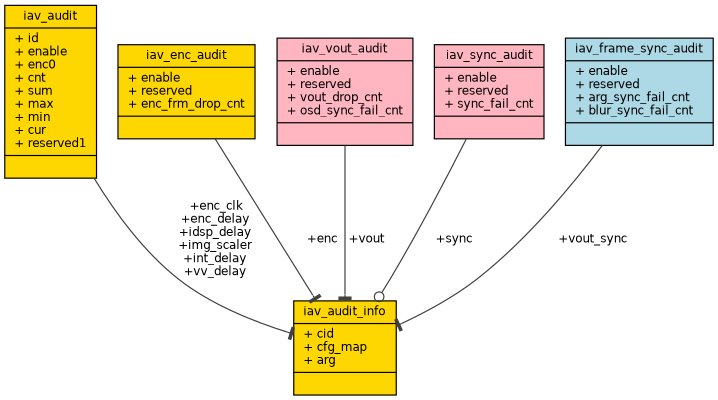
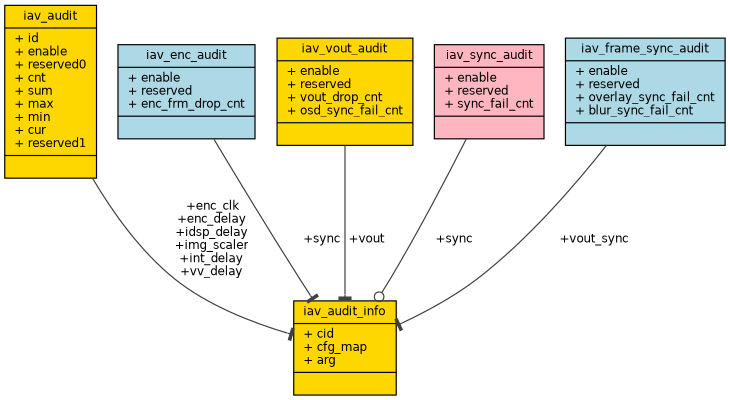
  digraph {
    node [color=black fillcolor=gold fontname=Helvetica fontsize=10 shape=record style=filled]
    edge [arrowhead=tee color=grey25 fontname=Helvetica fontsize=10 labelfontname=Helvetica labelfontsize=10 style=solid]
    n1 [fontcolor=black height=0.2 label="{iav_audit_info\n|+ cid\l+ cfg_map\l+ arg\l|}" width=0.4]
-   n2 [height=0.2 label="{iav_audit\n|+ id\l+ enable\l+ enc0\l+ cnt\l+ sum\l+ max\l+ min\l+ cur\l+ reserved1\l|}" width=0.4]
-   n3 [height=0.2 label="{iav_enc_audit\n|+ enable\l+ reserved\l+ enc_frm_drop_cnt\l|}" width=0.4]
-   n4 [fillcolor=lightpink height=0.2 label="{iav_vout_audit\n|+ enable\l+ reserved\l+ vout_drop_cnt\l+ osd_sync_fail_cnt\l|}" width=0.4]
+   n2 [height=0.2 label="{iav_audit\n|+ id\l+ enable\l+ reserved0\l+ cnt\l+ sum\l+ max\l+ min\l+ cur\l+ reserved1\l|}" width=0.4]
+   n3 [fillcolor=lightblue height=0.2 label="{iav_enc_audit\n|+ enable\l+ reserved\l+ enc_frm_drop_cnt\l|}" width=0.4]
+   n4 [height=0.2 label="{iav_vout_audit\n|+ enable\l+ reserved\l+ vout_drop_cnt\l+ osd_sync_fail_cnt\l|}" width=0.4]
    n5 [fillcolor=lightpink height=0.2 label="{iav_sync_audit\n|+ enable\l+ reserved\l+ sync_fail_cnt\l|}" width=0.4]
-   n6 [fillcolor=lightblue height=0.2 label="{iav_frame_sync_audit\n|+ enable\l+ reserved\l+ arg_sync_fail_cnt\l+ blur_sync_fail_cnt\l|}" width=0.4]
+   n6 [fillcolor=lightblue height=0.2 label="{iav_frame_sync_audit\n|+ enable\l+ reserved\l+ overlay_sync_fail_cnt\l+ blur_sync_fail_cnt\l|}" width=0.4]
    n2 -> n1 [label=" +enc_clk\n+enc_delay\n+idsp_delay\n+img_scaler\n+int_delay\n+vv_delay"]
-   n3 -> n1 [label=" +enc"]
+   n3 -> n1 [label=" +sync"]
    n4 -> n1 [label=" +vout"]
    n5 -> n1 [arrowhead=odot label=" +sync"]
    n6 -> n1 [label=" +vout_sync"]
  }
